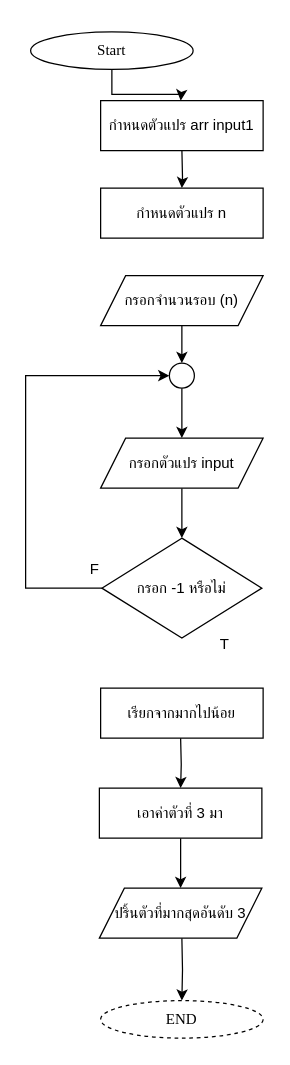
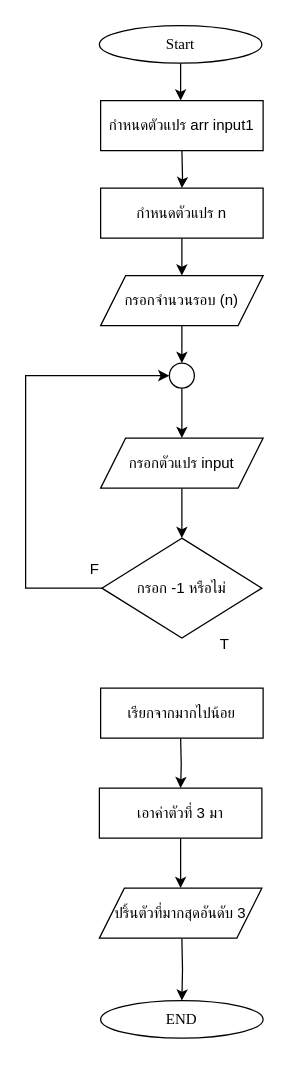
  <mxCell id="0" />
  <mxCell id="1" parent="0" />
  <mxCell id="2" value="" style="edgeStyle=orthogonalEdgeStyle;rounded=0;orthogonalLoop=1;jettySize=auto;html=1;" edge="1" parent="1" source="3"><mxGeometry relative="1" as="geometry"><mxPoint x="144.034" y="80" as="targetPoint" /></mxGeometry></mxCell>
- <mxCell id="3" value="&lt;font data-font-src=&quot;https://fonts.googleapis.com/css?family=Sarabun&quot; face=&quot;Sarabun&quot;&gt;Start&lt;/font&gt;" style="ellipse;whiteSpace=wrap;html=1;" vertex="1" parent="1"><mxGeometry x="24" y="25" width="130" height="30" as="geometry" /></mxCell>
+ <mxCell id="3" value="&lt;font data-font-src=&quot;https://fonts.googleapis.com/css?family=Sarabun&quot; face=&quot;Sarabun&quot;&gt;Start&lt;/font&gt;" style="ellipse;whiteSpace=wrap;html=1;" vertex="1" parent="1"><mxGeometry x="79" y="20" width="130" height="30" as="geometry" /></mxCell>
  <mxCell id="4" value="" style="edgeStyle=orthogonalEdgeStyle;rounded=0;orthogonalLoop=1;jettySize=auto;html=1;" edge="1" parent="1" target="6"><mxGeometry relative="1" as="geometry"><mxPoint x="145.034" y="120" as="sourcePoint" /></mxGeometry></mxCell>
+ <mxCell id="5" value="" style="edgeStyle=orthogonalEdgeStyle;rounded=0;orthogonalLoop=1;jettySize=auto;html=1;entryX=0.5;entryY=0;entryDx=0;entryDy=0;" edge="1" parent="1" source="6" target="20"><mxGeometry relative="1" as="geometry"><mxPoint x="145" y="230" as="targetPoint" /></mxGeometry></mxCell>
  <mxCell id="6" value="กำหนดตัวแปร n" style="rounded=0;whiteSpace=wrap;html=1;" vertex="1" parent="1"><mxGeometry x="80" y="150" width="130" height="40" as="geometry" /></mxCell>
  <mxCell id="7" value="" style="edgeStyle=orthogonalEdgeStyle;rounded=0;orthogonalLoop=1;jettySize=auto;html=1;" edge="1" parent="1" source="8" target="12"><mxGeometry relative="1" as="geometry" /></mxCell>
  <mxCell id="8" value="กรอกตัวแปร input" style="rounded=0;whiteSpace=wrap;html=1;shape=parallelogram;perimeter=parallelogramPerimeter;fixedSize=1;" vertex="1" parent="1"><mxGeometry x="80" y="350" width="130" height="40" as="geometry" /></mxCell>
  <mxCell id="9" value="" style="edgeStyle=orthogonalEdgeStyle;rounded=0;orthogonalLoop=1;jettySize=auto;html=1;" edge="1" parent="1" source="10" target="8"><mxGeometry relative="1" as="geometry" /></mxCell>
  <mxCell id="10" value="" style="ellipse;whiteSpace=wrap;html=1;aspect=fixed;" vertex="1" parent="1"><mxGeometry x="135" y="290" width="20" height="20" as="geometry" /></mxCell>
  <mxCell id="11" style="edgeStyle=orthogonalEdgeStyle;rounded=0;orthogonalLoop=1;jettySize=auto;html=1;entryX=0;entryY=0.5;entryDx=0;entryDy=0;" edge="1" parent="1" source="12" target="10"><mxGeometry relative="1" as="geometry"><Array as="points"><mxPoint x="20" y="470" /><mxPoint x="20" y="300" /></Array></mxGeometry></mxCell>
  <mxCell id="12" value="กรอก -1 หรือไม่" style="rhombus;whiteSpace=wrap;html=1;" vertex="1" parent="1"><mxGeometry x="81" y="430" width="128" height="80" as="geometry" /></mxCell>
  <mxCell id="13" value="" style="edgeStyle=orthogonalEdgeStyle;rounded=0;orthogonalLoop=1;jettySize=auto;html=1;" edge="1" parent="1" target="22"><mxGeometry relative="1" as="geometry"><mxPoint x="144" y="590" as="sourcePoint" /></mxGeometry></mxCell>
  <mxCell id="14" value="" style="edgeStyle=orthogonalEdgeStyle;rounded=0;orthogonalLoop=1;jettySize=auto;html=1;" edge="1" parent="1" target="15"><mxGeometry relative="1" as="geometry"><mxPoint x="145" y="750" as="sourcePoint" /></mxGeometry></mxCell>
- <mxCell id="15" value="&lt;font face=&quot;Sarabun&quot;&gt;END&lt;/font&gt;" style="ellipse;whiteSpace=wrap;html=1;dashed=1;" vertex="1" parent="1"><mxGeometry x="80" y="800" width="130" height="30" as="geometry" /></mxCell>
+ <mxCell id="15" value="&lt;font face=&quot;Sarabun&quot;&gt;END&lt;/font&gt;" style="ellipse;whiteSpace=wrap;html=1;" vertex="1" parent="1"><mxGeometry x="80" y="800" width="130" height="30" as="geometry" /></mxCell>
  <mxCell id="16" value="F" style="text;html=1;align=center;verticalAlign=middle;resizable=0;points=[];autosize=1;strokeColor=none;fillColor=none;" vertex="1" parent="1"><mxGeometry x="60" y="440" width="30" height="30" as="geometry" /></mxCell>
  <mxCell id="17" value="T" style="text;html=1;align=center;verticalAlign=middle;resizable=0;points=[];autosize=1;strokeColor=none;fillColor=none;" vertex="1" parent="1"><mxGeometry x="164" y="500" width="30" height="30" as="geometry" /></mxCell>
  <mxCell id="18" value="กำหนดตัวแปร arr input1" style="rounded=0;whiteSpace=wrap;html=1;" vertex="1" parent="1"><mxGeometry x="80" y="80" width="130" height="40" as="geometry" /></mxCell>
  <mxCell id="19" style="edgeStyle=orthogonalEdgeStyle;rounded=0;orthogonalLoop=1;jettySize=auto;html=1;entryX=0.5;entryY=0;entryDx=0;entryDy=0;" edge="1" parent="1" source="20" target="10"><mxGeometry relative="1" as="geometry" /></mxCell>
  <mxCell id="20" value="กรอกจำนวนรอบ (n)" style="rounded=0;whiteSpace=wrap;html=1;shape=parallelogram;perimeter=parallelogramPerimeter;fixedSize=1;" vertex="1" parent="1"><mxGeometry x="80" y="220" width="130" height="40" as="geometry" /></mxCell>
  <mxCell id="21" value="" style="edgeStyle=orthogonalEdgeStyle;rounded=0;orthogonalLoop=1;jettySize=auto;html=1;" edge="1" parent="1" source="22" target="23"><mxGeometry relative="1" as="geometry" /></mxCell>
  <mxCell id="22" value="เอาค่าตัวที่ 3 มา" style="rounded=0;whiteSpace=wrap;html=1;" vertex="1" parent="1"><mxGeometry x="79" y="630" width="130" height="40" as="geometry" /></mxCell>
  <mxCell id="23" value="ปริ้นตัวที่มากสุดอันดับ 3" style="rounded=0;whiteSpace=wrap;html=1;shape=parallelogram;perimeter=parallelogramPerimeter;fixedSize=1;" vertex="1" parent="1"><mxGeometry x="79" y="710" width="130" height="40" as="geometry" /></mxCell>
  <mxCell id="24" value="เรียกจากมากไปน้อย" style="rounded=0;whiteSpace=wrap;html=1;" vertex="1" parent="1"><mxGeometry x="80" y="550" width="130" height="40" as="geometry" /></mxCell>
